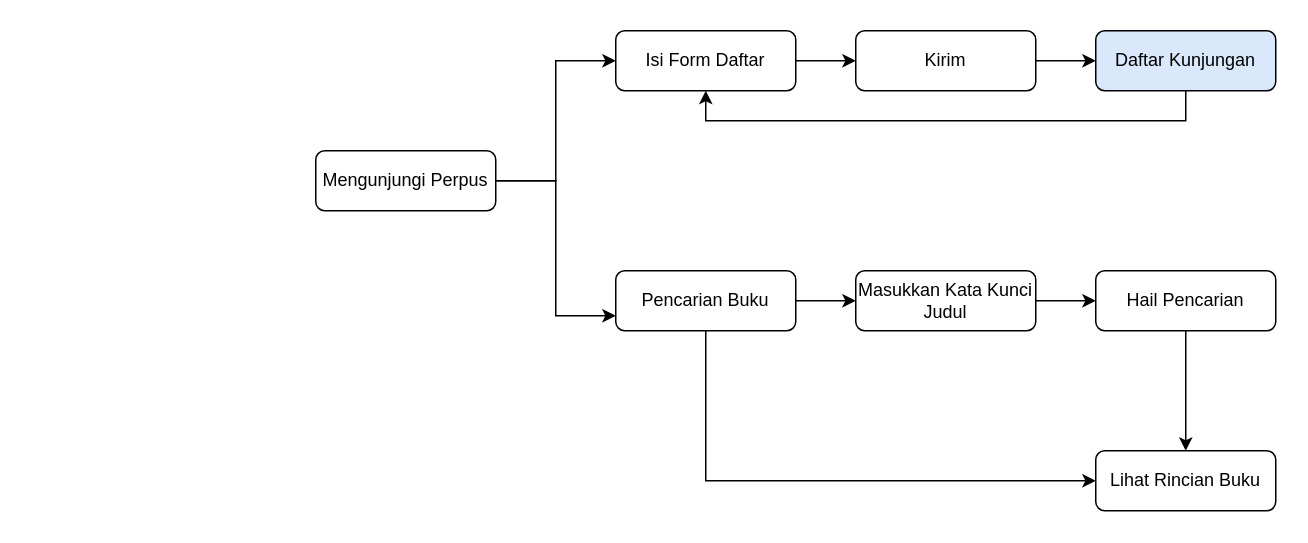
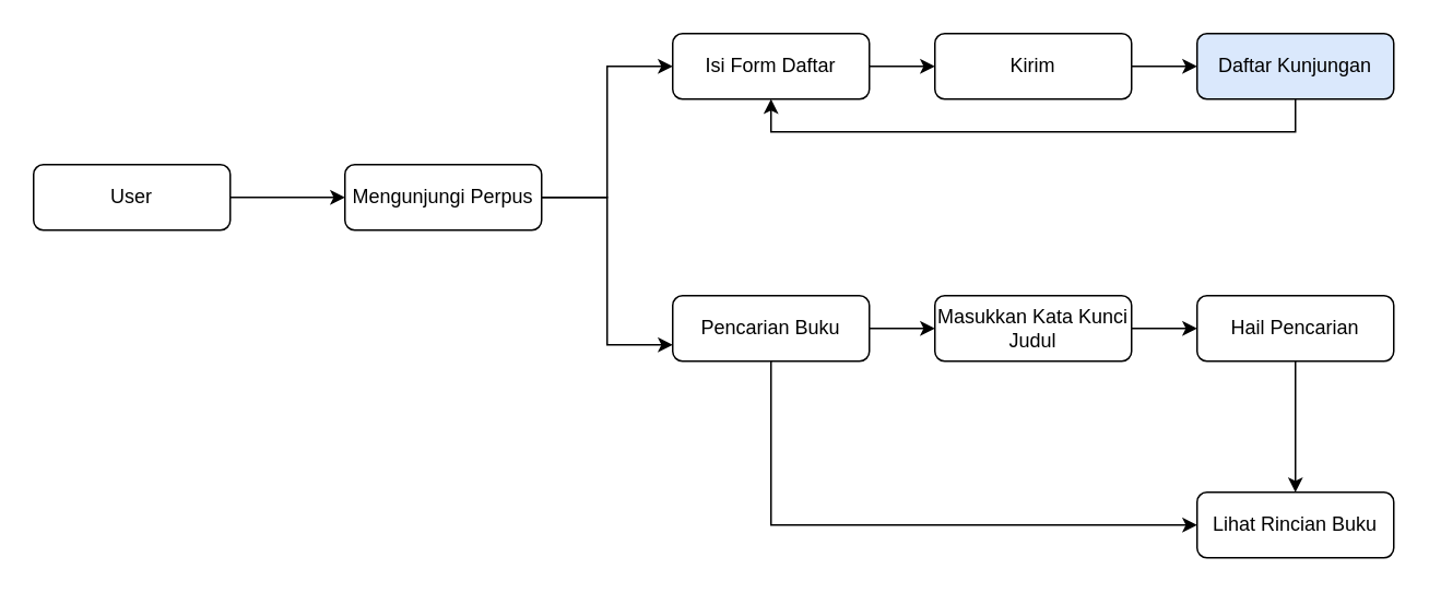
  <mxCell id="0" />
  <mxCell id="1" parent="0" />
+ <mxCell id="2" style="edgeStyle=orthogonalEdgeStyle;rounded=0;orthogonalLoop=1;jettySize=auto;html=1;exitX=1;exitY=0.5;exitDx=0;exitDy=0;entryX=0;entryY=0.5;entryDx=0;entryDy=0;" edge="1" parent="1" source="3" target="6"><mxGeometry relative="1" as="geometry" /></mxCell>
+ <mxCell id="3" value="User" style="rounded=1;whiteSpace=wrap;html=1;" vertex="1" parent="1"><mxGeometry x="20" y="100" width="120" height="40" as="geometry" /></mxCell>
  <mxCell id="4" style="edgeStyle=orthogonalEdgeStyle;rounded=0;orthogonalLoop=1;jettySize=auto;html=1;entryX=0;entryY=0.5;entryDx=0;entryDy=0;" edge="1" parent="1" source="6" target="8"><mxGeometry relative="1" as="geometry" /></mxCell>
  <mxCell id="5" style="edgeStyle=orthogonalEdgeStyle;rounded=0;orthogonalLoop=1;jettySize=auto;html=1;entryX=0;entryY=0.75;entryDx=0;entryDy=0;" edge="1" parent="1" source="6" target="11"><mxGeometry relative="1" as="geometry" /></mxCell>
  <mxCell id="6" value="Mengunjungi Perpus" style="rounded=1;whiteSpace=wrap;html=1;" vertex="1" parent="1"><mxGeometry x="210" y="100" width="120" height="40" as="geometry" /></mxCell>
  <mxCell id="7" style="edgeStyle=orthogonalEdgeStyle;rounded=0;orthogonalLoop=1;jettySize=auto;html=1;exitX=1;exitY=0.5;exitDx=0;exitDy=0;entryX=0;entryY=0.5;entryDx=0;entryDy=0;" edge="1" parent="1" source="8" target="20"><mxGeometry relative="1" as="geometry" /></mxCell>
  <mxCell id="8" value="Isi Form Daftar" style="rounded=1;whiteSpace=wrap;html=1;" vertex="1" parent="1"><mxGeometry x="410" y="20" width="120" height="40" as="geometry" /></mxCell>
  <mxCell id="9" style="edgeStyle=orthogonalEdgeStyle;rounded=0;orthogonalLoop=1;jettySize=auto;html=1;exitX=1;exitY=0.5;exitDx=0;exitDy=0;entryX=0;entryY=0.5;entryDx=0;entryDy=0;" edge="1" parent="1" source="11" target="16"><mxGeometry relative="1" as="geometry" /></mxCell>
  <mxCell id="10" style="edgeStyle=orthogonalEdgeStyle;rounded=0;orthogonalLoop=1;jettySize=auto;html=1;exitX=0.5;exitY=1;exitDx=0;exitDy=0;entryX=0;entryY=0.5;entryDx=0;entryDy=0;" edge="1" parent="1" source="11" target="14"><mxGeometry relative="1" as="geometry" /></mxCell>
  <mxCell id="11" value="Pencarian Buku" style="rounded=1;whiteSpace=wrap;html=1;" vertex="1" parent="1"><mxGeometry x="410" y="180" width="120" height="40" as="geometry" /></mxCell>
  <mxCell id="12" style="edgeStyle=orthogonalEdgeStyle;rounded=0;orthogonalLoop=1;jettySize=auto;html=1;exitX=0.5;exitY=1;exitDx=0;exitDy=0;entryX=0.5;entryY=0;entryDx=0;entryDy=0;" edge="1" parent="1" source="13" target="14"><mxGeometry relative="1" as="geometry" /></mxCell>
  <mxCell id="13" value="Hail Pencarian" style="rounded=1;whiteSpace=wrap;html=1;" vertex="1" parent="1"><mxGeometry x="730" y="180" width="120" height="40" as="geometry" /></mxCell>
  <mxCell id="14" value="Lihat Rincian Buku" style="rounded=1;whiteSpace=wrap;html=1;" vertex="1" parent="1"><mxGeometry x="730" y="300" width="120" height="40" as="geometry" /></mxCell>
  <mxCell id="15" style="edgeStyle=orthogonalEdgeStyle;rounded=0;orthogonalLoop=1;jettySize=auto;html=1;exitX=1;exitY=0.5;exitDx=0;exitDy=0;entryX=0;entryY=0.5;entryDx=0;entryDy=0;" edge="1" parent="1" source="16" target="13"><mxGeometry relative="1" as="geometry" /></mxCell>
  <mxCell id="16" value="Masukkan Kata Kunci Judul" style="rounded=1;whiteSpace=wrap;html=1;" vertex="1" parent="1"><mxGeometry x="570" y="180" width="120" height="40" as="geometry" /></mxCell>
  <mxCell id="17" style="edgeStyle=orthogonalEdgeStyle;rounded=0;orthogonalLoop=1;jettySize=auto;html=1;entryX=0.5;entryY=1;entryDx=0;entryDy=0;" edge="1" parent="1" source="18" target="8"><mxGeometry relative="1" as="geometry"><Array as="points"><mxPoint x="790" y="80" /><mxPoint x="470" y="80" /></Array></mxGeometry></mxCell>
  <mxCell id="18" value="Daftar Kunjungan" style="rounded=1;whiteSpace=wrap;html=1;fillColor=#dae8fc;" vertex="1" parent="1"><mxGeometry x="730" y="20" width="120" height="40" as="geometry" /></mxCell>
  <mxCell id="19" style="edgeStyle=orthogonalEdgeStyle;rounded=0;orthogonalLoop=1;jettySize=auto;html=1;exitX=1;exitY=0.5;exitDx=0;exitDy=0;entryX=0;entryY=0.5;entryDx=0;entryDy=0;" edge="1" parent="1" source="20" target="18"><mxGeometry relative="1" as="geometry" /></mxCell>
  <mxCell id="20" value="Kirim" style="rounded=1;whiteSpace=wrap;html=1;" vertex="1" parent="1"><mxGeometry x="570" y="20" width="120" height="40" as="geometry" /></mxCell>
